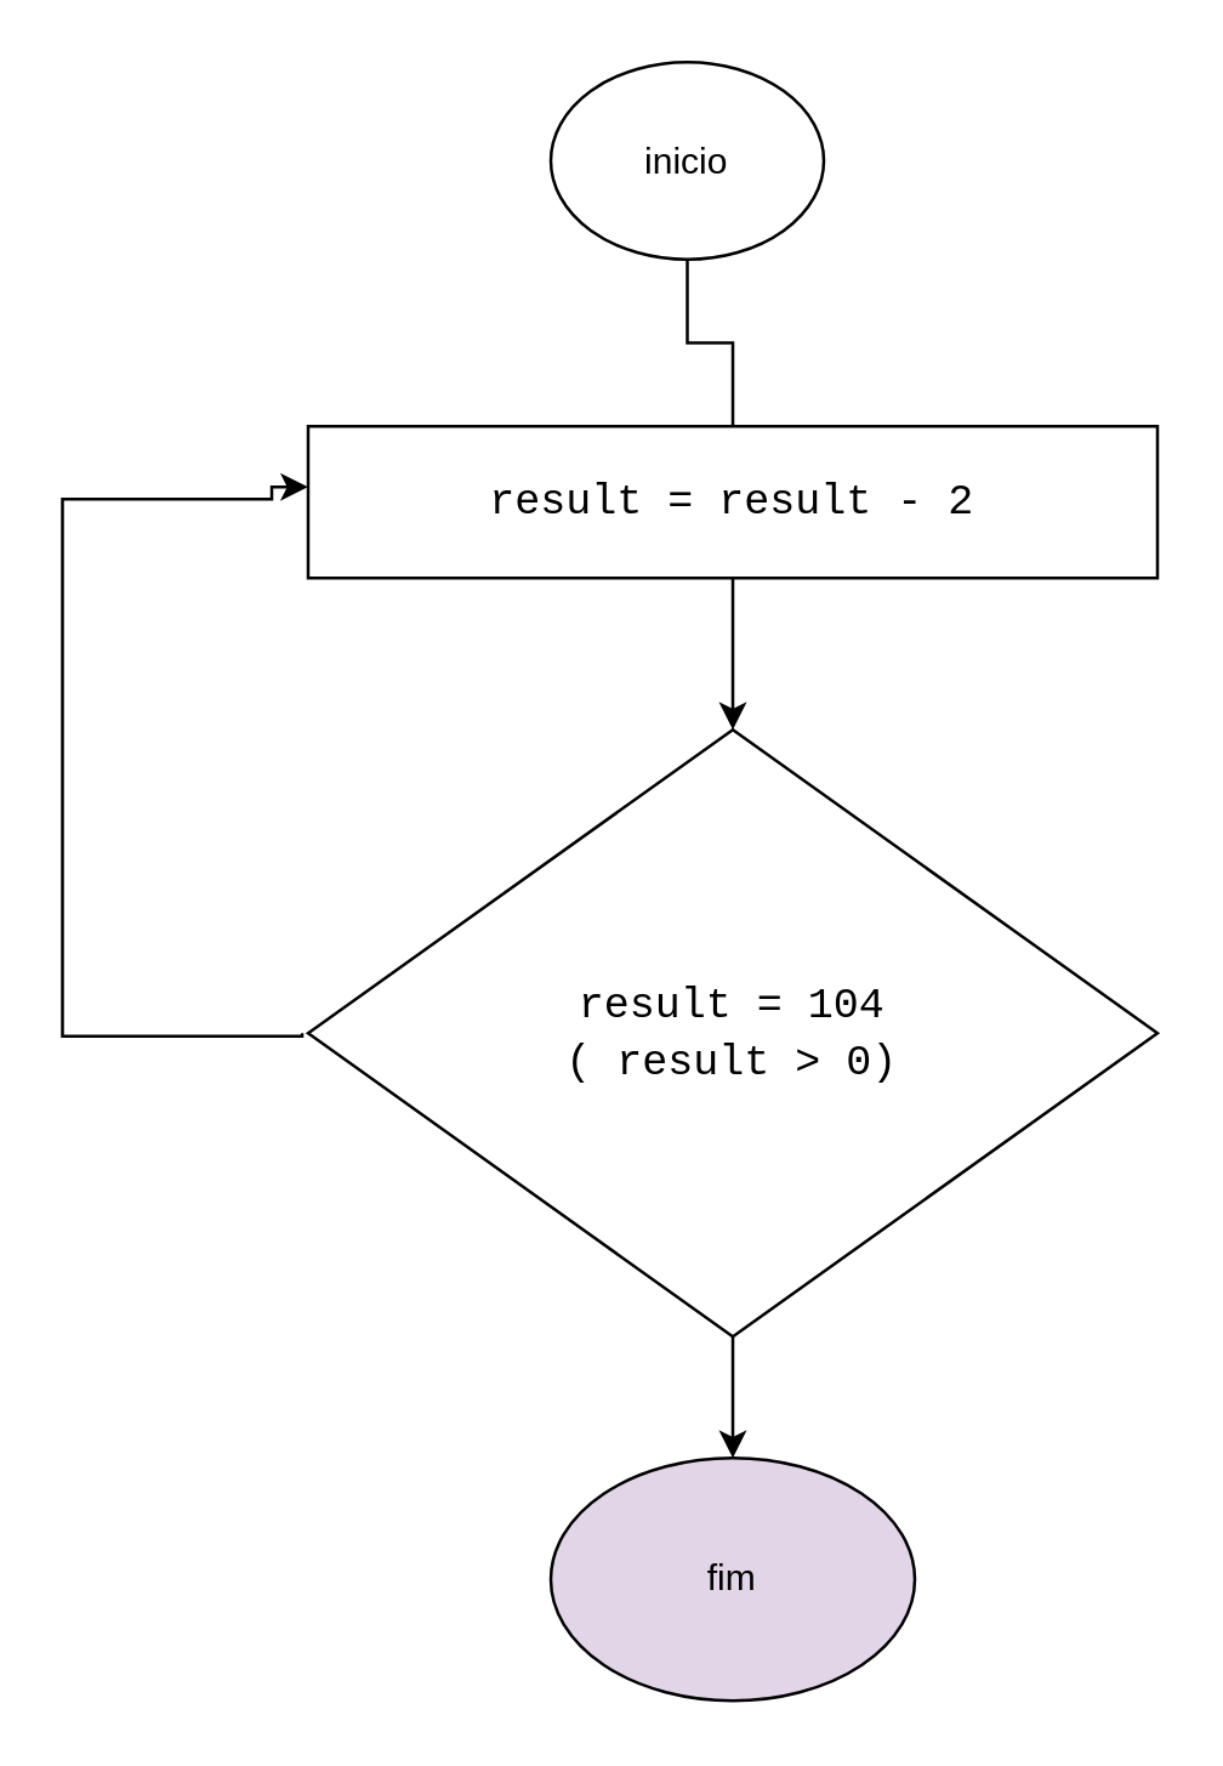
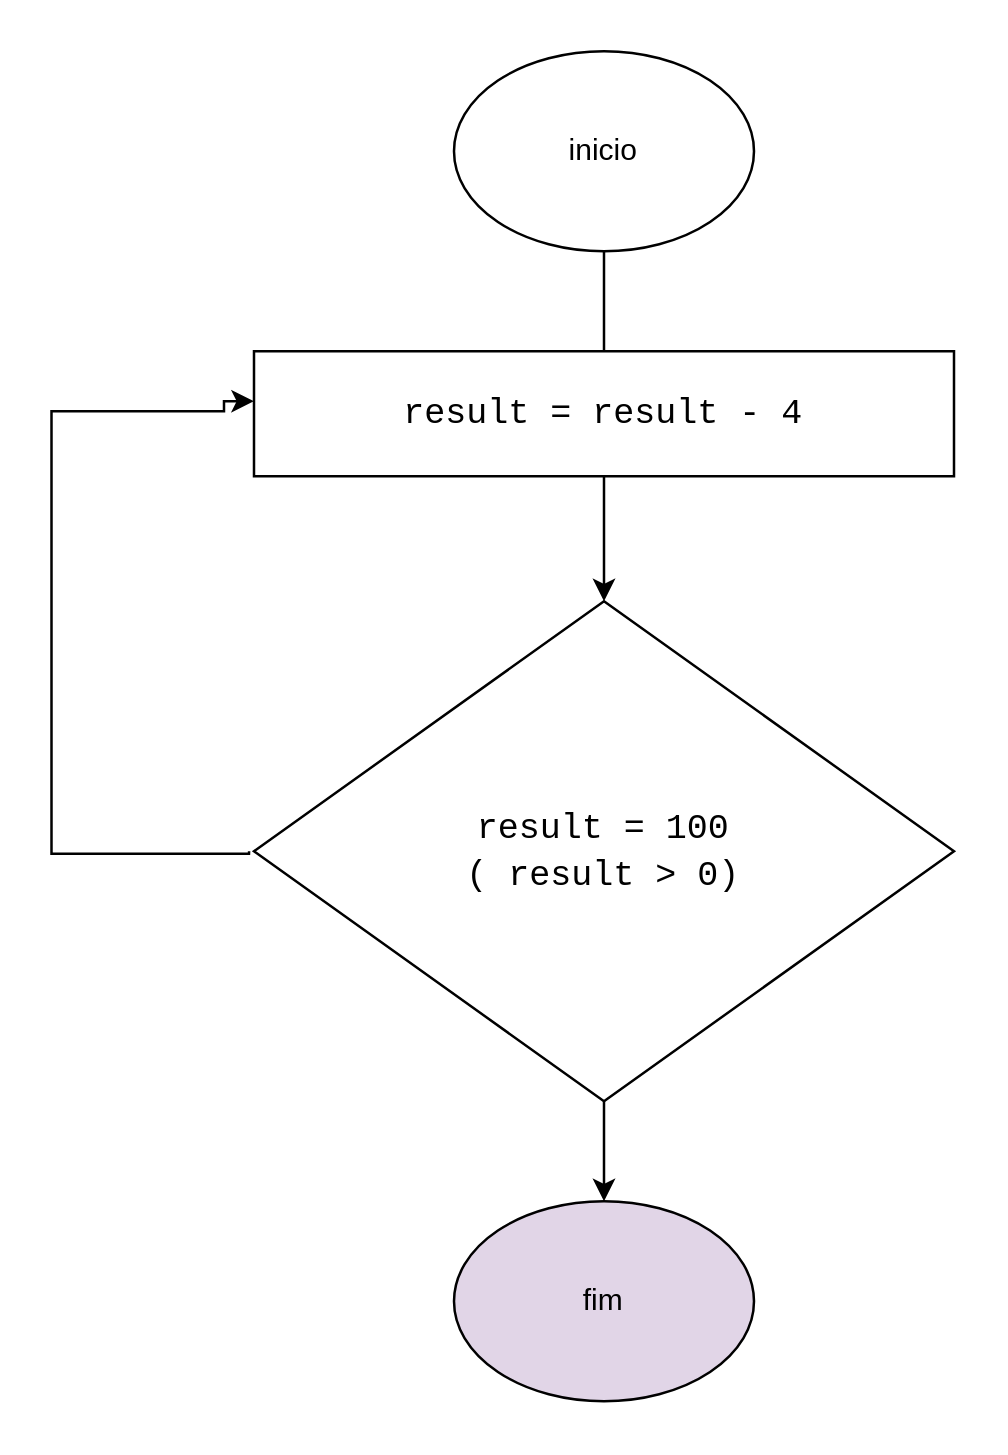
  <mxCell id="0" />
  <mxCell id="1" parent="0" />
  <mxCell id="2" style="edgeStyle=orthogonalEdgeStyle;rounded=0;orthogonalLoop=1;jettySize=auto;html=1;exitX=0.5;exitY=1;exitDx=0;exitDy=0;entryX=0.5;entryY=0;entryDx=0;entryDy=0;" edge="1" parent="1" source="3" target="9"><mxGeometry relative="1" as="geometry" /></mxCell>
- <mxCell id="3" value="&lt;div style=&quot;font-family: Consolas, &amp;quot;Courier New&amp;quot;, monospace; font-size: 14px; line-height: 19px;&quot;&gt;&lt;div style=&quot;&quot;&gt;result = 104&lt;/div&gt;&lt;div style=&quot;&quot;&gt;( result &amp;gt; 0)&lt;/div&gt;&lt;/div&gt;" style="rhombus;whiteSpace=wrap;html=1;" vertex="1" parent="1"><mxGeometry x="101" y="240" width="280" height="200" as="geometry" /></mxCell>
+ <mxCell id="3" value="&lt;div style=&quot;font-family: Consolas, &amp;quot;Courier New&amp;quot;, monospace; font-size: 14px; line-height: 19px;&quot;&gt;&lt;div style=&quot;&quot;&gt;result = 100&lt;/div&gt;&lt;div style=&quot;&quot;&gt;( result &amp;gt; 0)&lt;/div&gt;&lt;/div&gt;" style="rhombus;whiteSpace=wrap;html=1;" vertex="1" parent="1"><mxGeometry x="101" y="240" width="280" height="200" as="geometry" /></mxCell>
  <mxCell id="4" style="edgeStyle=orthogonalEdgeStyle;rounded=0;orthogonalLoop=1;jettySize=auto;html=1;entryX=0.5;entryY=0;entryDx=0;entryDy=0;" edge="1" parent="1" source="5" target="3"><mxGeometry relative="1" as="geometry" /></mxCell>
- <mxCell id="5" value="&lt;div style=&quot;border-color: var(--border-color); font-family: Consolas, &amp;quot;Courier New&amp;quot;, monospace; font-size: 14px; line-height: 19px;&quot;&gt;&lt;div style=&quot;border-color: var(--border-color);&quot;&gt;&lt;div style=&quot;line-height: 19px;&quot;&gt;result = result - 2&lt;/div&gt;&lt;/div&gt;&lt;/div&gt;&lt;font style=&quot;border-color: var(--border-color);&quot;&gt;&lt;/font&gt;" style="rounded=0;whiteSpace=wrap;html=1;" vertex="1" parent="1"><mxGeometry x="101" y="140" width="280" height="50" as="geometry" /></mxCell>
+ <mxCell id="5" value="&lt;div style=&quot;border-color: var(--border-color); font-family: Consolas, &amp;quot;Courier New&amp;quot;, monospace; font-size: 14px; line-height: 19px;&quot;&gt;&lt;div style=&quot;border-color: var(--border-color);&quot;&gt;&lt;div style=&quot;line-height: 19px;&quot;&gt;result = result - 4&lt;/div&gt;&lt;/div&gt;&lt;/div&gt;&lt;font style=&quot;border-color: var(--border-color);&quot;&gt;&lt;/font&gt;" style="rounded=0;whiteSpace=wrap;html=1;" vertex="1" parent="1"><mxGeometry x="101" y="140" width="280" height="50" as="geometry" /></mxCell>
  <mxCell id="6" style="edgeStyle=orthogonalEdgeStyle;rounded=0;orthogonalLoop=1;jettySize=auto;html=1;exitX=0;exitY=0.5;exitDx=0;exitDy=0;entryX=0.007;entryY=0.4;entryDx=0;entryDy=0;entryPerimeter=0;" edge="1" parent="1"><mxGeometry relative="1" as="geometry"><mxPoint x="101" y="160" as="targetPoint" /><mxPoint x="99.04" y="340" as="sourcePoint" /><Array as="points"><mxPoint x="99.04" y="341" /><mxPoint x="20.04" y="341" /><mxPoint x="20.04" y="164" /><mxPoint x="89.04" y="164" /><mxPoint x="89.04" y="160" /></Array></mxGeometry></mxCell>
  <mxCell id="7" style="edgeStyle=orthogonalEdgeStyle;rounded=0;orthogonalLoop=1;jettySize=auto;html=1;exitX=0.5;exitY=1;exitDx=0;exitDy=0;entryX=0.5;entryY=0;entryDx=0;entryDy=0;endArrow=none;" edge="1" parent="1" source="8" target="5"><mxGeometry relative="1" as="geometry" /></mxCell>
- <mxCell id="8" value="inicio" style="ellipse;whiteSpace=wrap;html=1;" vertex="1" parent="1"><mxGeometry x="181" y="20" width="90" height="65" as="geometry" /></mxCell>
+ <mxCell id="8" value="inicio" style="ellipse;whiteSpace=wrap;html=1;" vertex="1" parent="1"><mxGeometry x="181" y="20" width="120" height="80" as="geometry" /></mxCell>
  <mxCell id="9" value="fim" style="ellipse;whiteSpace=wrap;html=1;fillColor=#e1d5e7;" vertex="1" parent="1"><mxGeometry x="181" y="480" width="120" height="80" as="geometry" /></mxCell>
